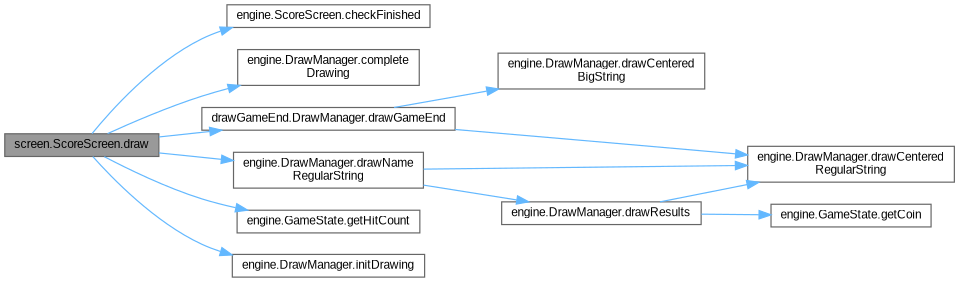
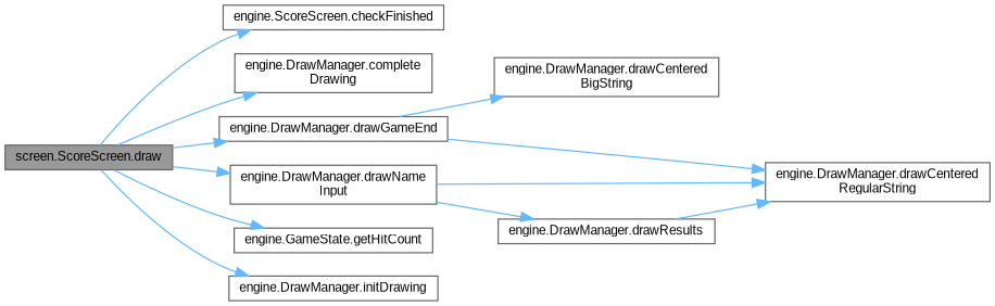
  digraph {
    fontname="Liberation Sans"
    rankdir=LR
    node [color=grey40 fillcolor=white fontname="Liberation Sans" fontsize=10 shape=box style=filled]
    edge [color=steelblue1 fontname="Liberation Sans" fontsize=10 labelfontname=Helvetica labelfontsize=10 style=solid]
    n1 [color=gray40 fillcolor=grey60 fontcolor=black height=0.2 label="screen.ScoreScreen.draw" width=0.4]
    n2 [height=0.2 label="engine.ScoreScreen.checkFinished" width=0.4]
    n3 [height=0.2 label="engine.DrawManager.complete\lDrawing" width=0.4]
-   n4 [height=0.2 label="drawGameEnd.DrawManager.drawGameEnd" width=0.4]
-   n5 [height=0.2 label="engine.DrawManager.drawName\lRegularString" width=0.4]
+   n4 [height=0.2 label="engine.DrawManager.drawGameEnd" width=0.4]
+   n5 [height=0.2 label="engine.DrawManager.drawName\lInput" width=0.4]
    n6 [height=0.2 label="engine.GameState.getHitCount" width=0.4]
    n7 [height=0.2 label="engine.DrawManager.initDrawing" width=0.4]
    n8 [height=0.2 label="engine.DrawManager.drawCentered\lBigString" width=0.4]
    n9 [height=0.2 label="engine.DrawManager.drawCentered\lRegularString" width=0.4]
    n10 [height=0.2 label="engine.DrawManager.drawResults" width=0.4]
-   n11 [height=0.2 label="engine.GameState.getCoin" width=0.4]
    n1 -> n2
    n1 -> n3
    n1 -> n4
    n1 -> n5
    n1 -> n6
    n1 -> n7
    n4 -> n8
    n4 -> n9
    n5 -> n9
    n5 -> n10
    n10 -> n9
-   n10 -> n11
  }
